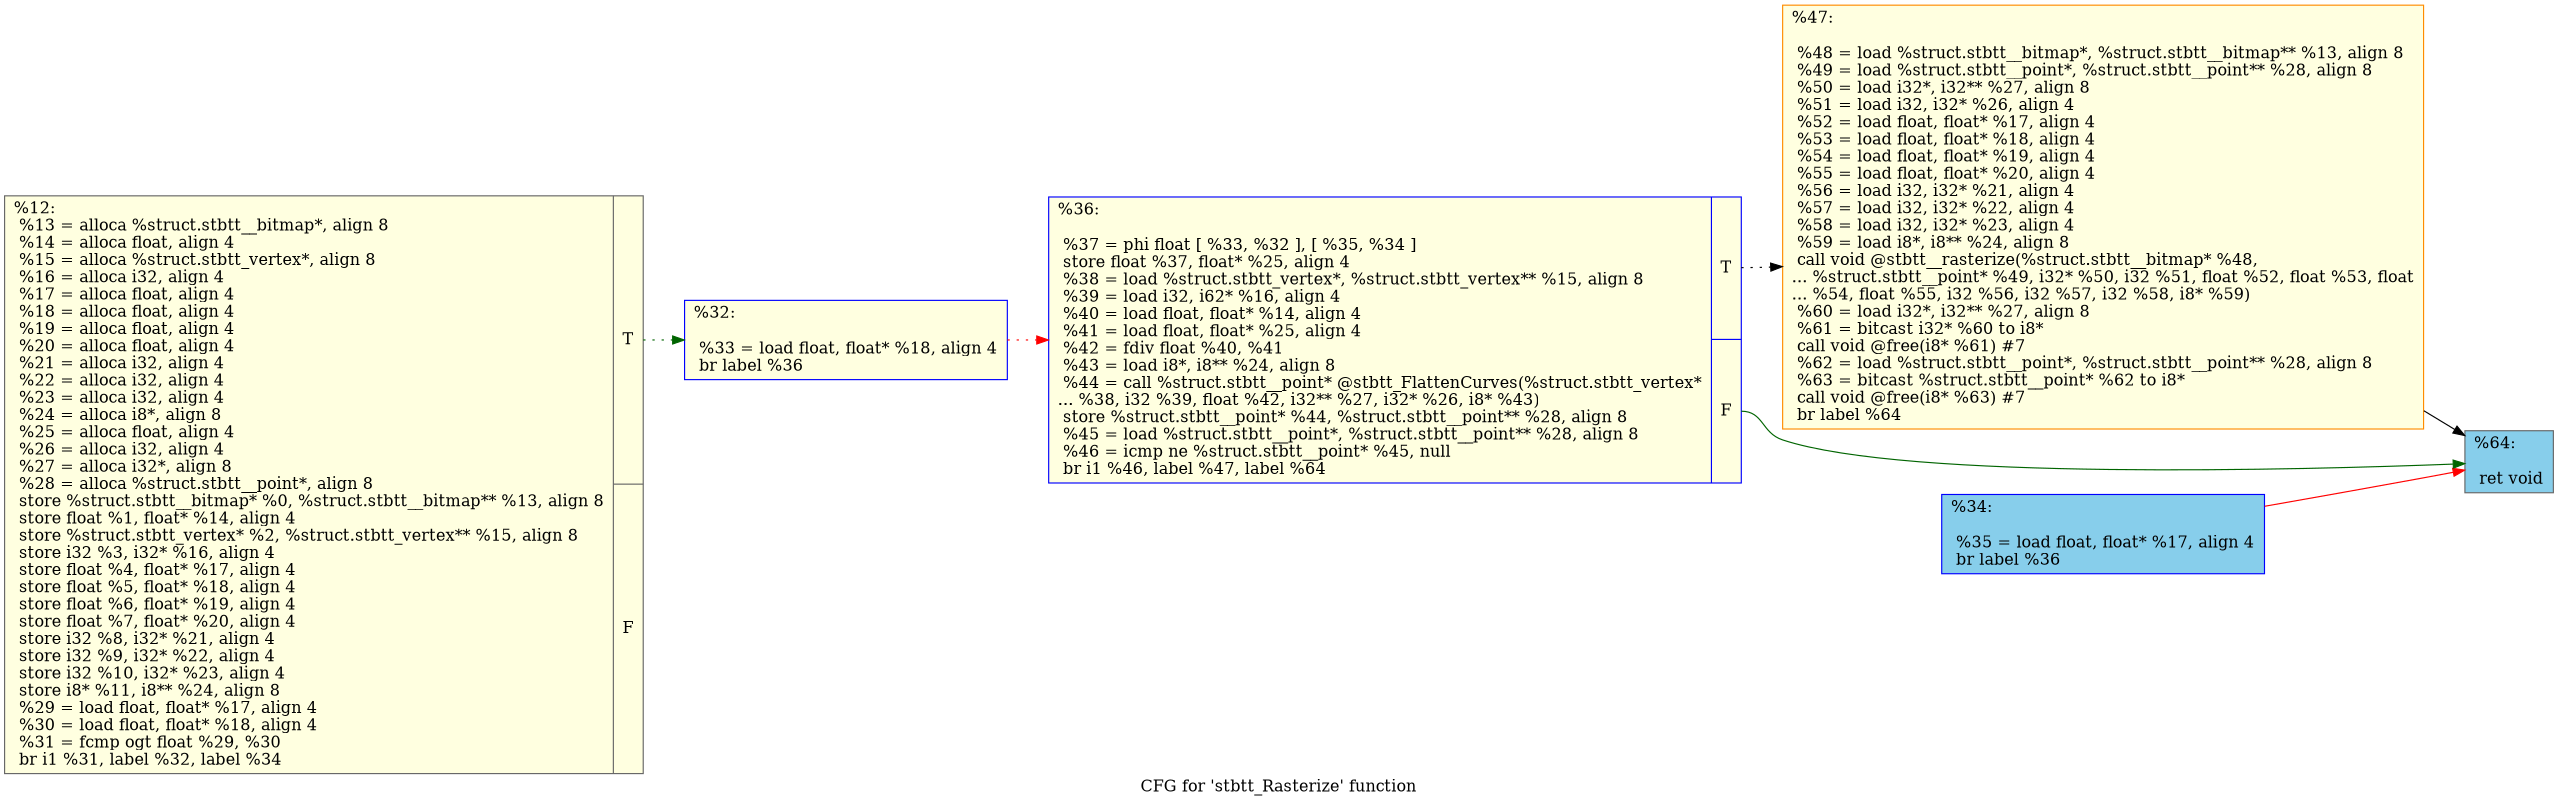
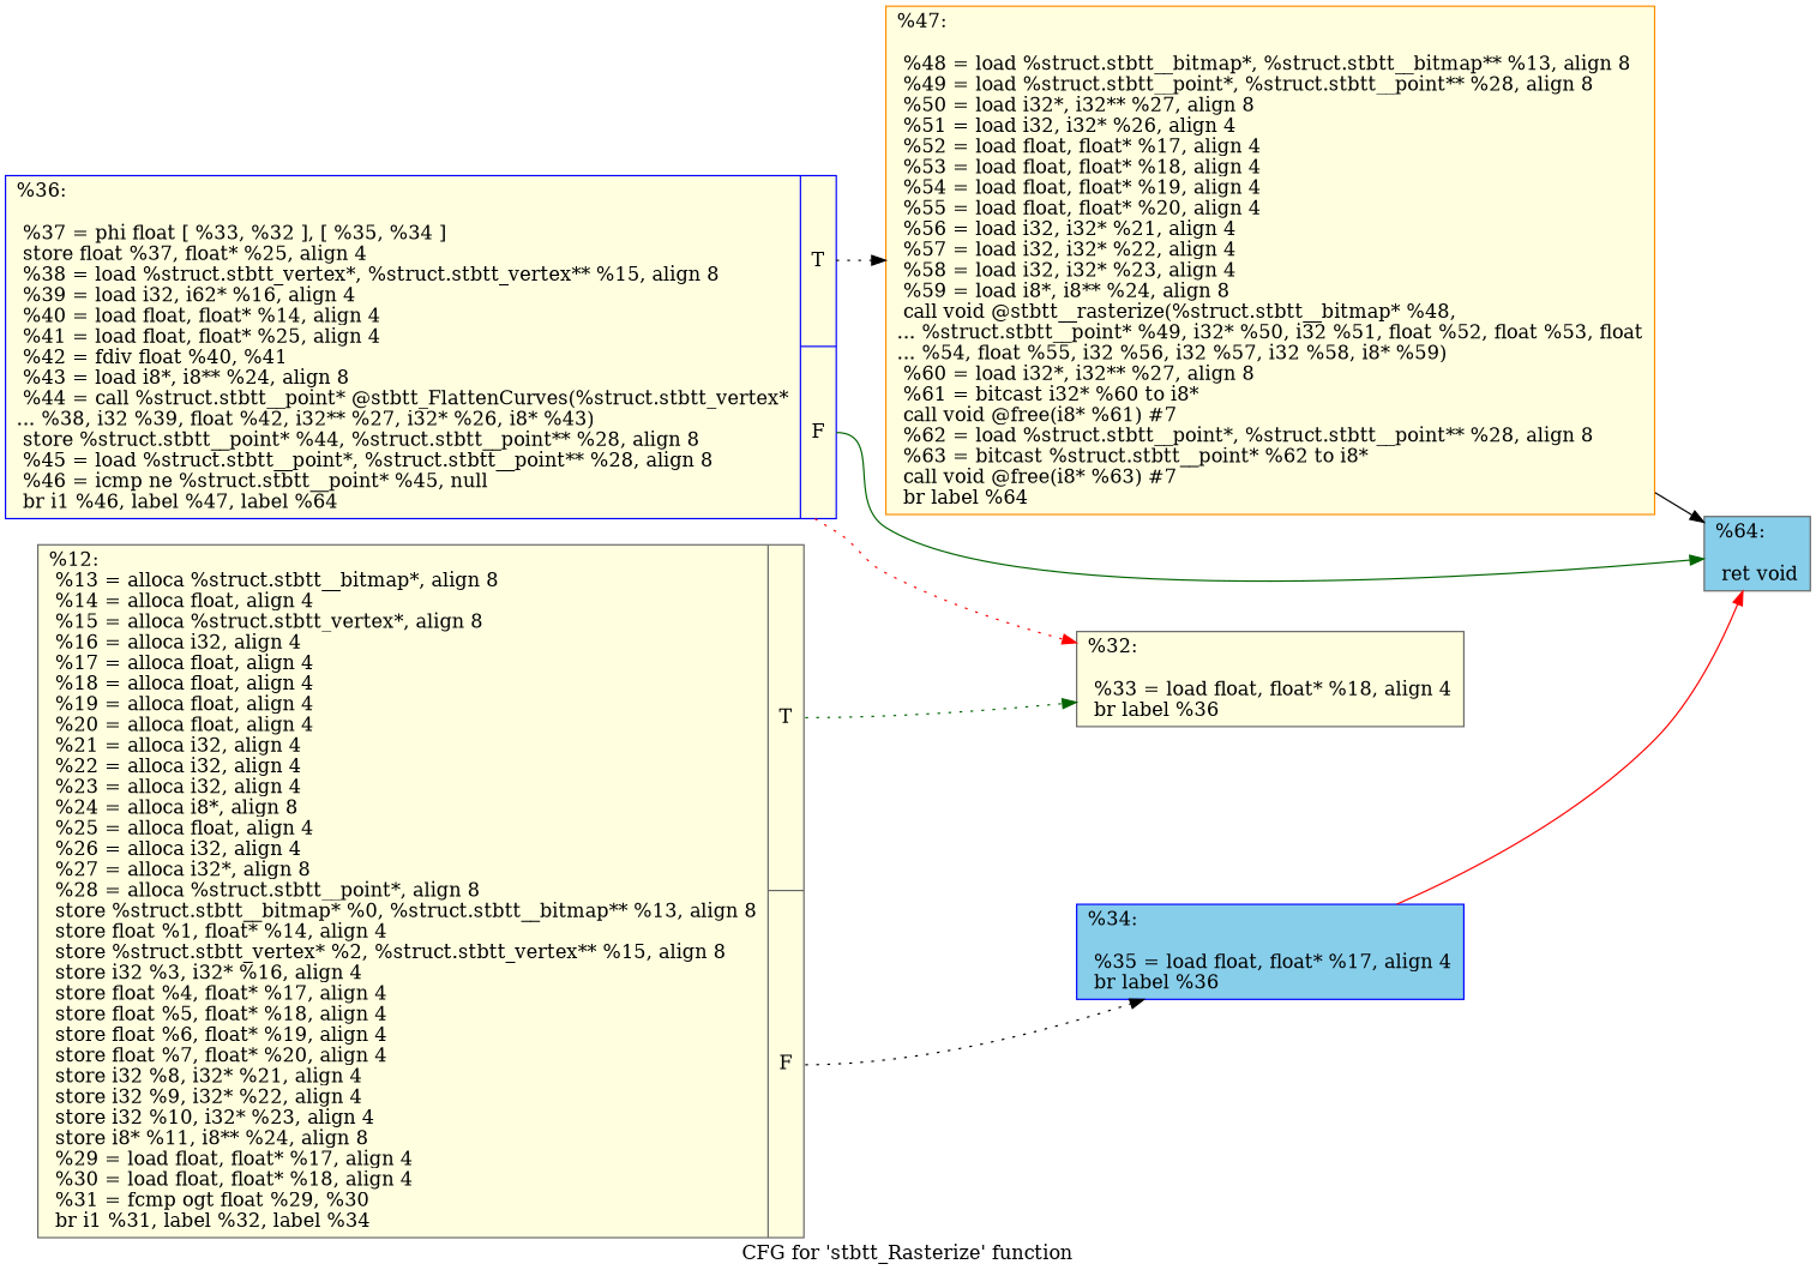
  digraph {
    label="CFG for 'stbtt_Rasterize' function"
    rankdir=LR
    node [color=gray40 fillcolor=lightyellow shape=record style=filled]
    edge [color=black style=dotted]
    n1 [label="{%12:\l  %13 = alloca %struct.stbtt__bitmap*, align 8\l  %14 = alloca float, align 4\l  %15 = alloca %struct.stbtt_vertex*, align 8\l  %16 = alloca i32, align 4\l  %17 = alloca float, align 4\l  %18 = alloca float, align 4\l  %19 = alloca float, align 4\l  %20 = alloca float, align 4\l  %21 = alloca i32, align 4\l  %22 = alloca i32, align 4\l  %23 = alloca i32, align 4\l  %24 = alloca i8*, align 8\l  %25 = alloca float, align 4\l  %26 = alloca i32, align 4\l  %27 = alloca i32*, align 8\l  %28 = alloca %struct.stbtt__point*, align 8\l  store %struct.stbtt__bitmap* %0, %struct.stbtt__bitmap** %13, align 8\l  store float %1, float* %14, align 4\l  store %struct.stbtt_vertex* %2, %struct.stbtt_vertex** %15, align 8\l  store i32 %3, i32* %16, align 4\l  store float %4, float* %17, align 4\l  store float %5, float* %18, align 4\l  store float %6, float* %19, align 4\l  store float %7, float* %20, align 4\l  store i32 %8, i32* %21, align 4\l  store i32 %9, i32* %22, align 4\l  store i32 %10, i32* %23, align 4\l  store i8* %11, i8** %24, align 8\l  %29 = load float, float* %17, align 4\l  %30 = load float, float* %18, align 4\l  %31 = fcmp ogt float %29, %30\l  br i1 %31, label %32, label %34\l|{<s0>T|<s1>F}}"]
-   n2 [color=blue label="{%32:\l\l  %33 = load float, float* %18, align 4\l  br label %36\l}"]
+   n2 [label="{%32:\l\l  %33 = load float, float* %18, align 4\l  br label %36\l}"]
    n3 [color=blue fillcolor=skyblue label="{%34:\l\l  %35 = load float, float* %17, align 4\l  br label %36\l}"]
    n4 [color=blue label="{%36:\l\l  %37 = phi float [ %33, %32 ], [ %35, %34 ]\l  store float %37, float* %25, align 4\l  %38 = load %struct.stbtt_vertex*, %struct.stbtt_vertex** %15, align 8\l  %39 = load i32, i62* %16, align 4\l  %40 = load float, float* %14, align 4\l  %41 = load float, float* %25, align 4\l  %42 = fdiv float %40, %41\l  %43 = load i8*, i8** %24, align 8\l  %44 = call %struct.stbtt__point* @stbtt_FlattenCurves(%struct.stbtt_vertex*\l... %38, i32 %39, float %42, i32** %27, i32* %26, i8* %43)\l  store %struct.stbtt__point* %44, %struct.stbtt__point** %28, align 8\l  %45 = load %struct.stbtt__point*, %struct.stbtt__point** %28, align 8\l  %46 = icmp ne %struct.stbtt__point* %45, null\l  br i1 %46, label %47, label %64\l|{<s0>T|<s1>F}}"]
    n5 [fillcolor=skyblue label="{%64:\l\l  ret void\l}"]
    n6 [color=darkorange label="{%47:\l\l  %48 = load %struct.stbtt__bitmap*, %struct.stbtt__bitmap** %13, align 8\l  %49 = load %struct.stbtt__point*, %struct.stbtt__point** %28, align 8\l  %50 = load i32*, i32** %27, align 8\l  %51 = load i32, i32* %26, align 4\l  %52 = load float, float* %17, align 4\l  %53 = load float, float* %18, align 4\l  %54 = load float, float* %19, align 4\l  %55 = load float, float* %20, align 4\l  %56 = load i32, i32* %21, align 4\l  %57 = load i32, i32* %22, align 4\l  %58 = load i32, i32* %23, align 4\l  %59 = load i8*, i8** %24, align 8\l  call void @stbtt__rasterize(%struct.stbtt__bitmap* %48,\l... %struct.stbtt__point* %49, i32* %50, i32 %51, float %52, float %53, float\l... %54, float %55, i32 %56, i32 %57, i32 %58, i8* %59)\l  %60 = load i32*, i32** %27, align 8\l  %61 = bitcast i32* %60 to i8*\l  call void @free(i8* %61) #7\l  %62 = load %struct.stbtt__point*, %struct.stbtt__point** %28, align 8\l  %63 = bitcast %struct.stbtt__point* %62 to i8*\l  call void @free(i8* %63) #7\l  br label %64\l}"]
    n1 -> n2 [color=darkgreen tailport=s0]
-   n2 -> n4 [color=red]
+   n1 -> n3 [tailport=s1]
+   n4 -> n2 [color=red]
    n3 -> n5 [color=red style=solid]
    n4 -> n5 [color=darkgreen style=solid tailport=s1]
    n4 -> n6 [tailport=s0]
    n6 -> n5 [style=solid]
  }
